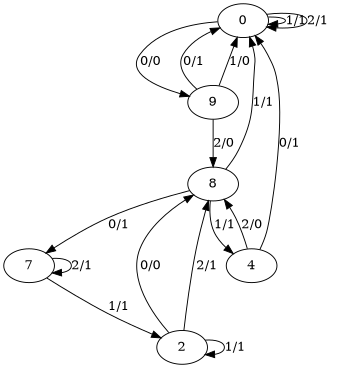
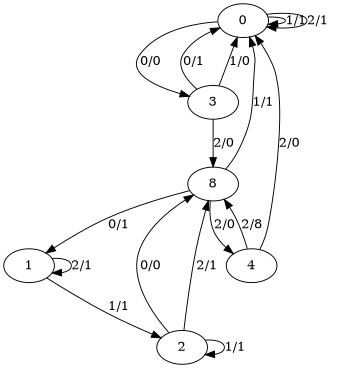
  digraph {
    edge [weight="1/1"]
    0
-   3 [label=9]
+   3
    n3 [label=8]
-   1 [label=7]
+   1
    2
    4
    0 -> 0 [label="1/1"]
    0 -> 0 [label="2/1" weight="2/1"]
    0 -> 3 [label="0/0" weight="0/0"]
    3 -> 0 [label="0/1" weight="0/1"]
    3 -> 0 [label="1/0" weight="1/0"]
    3 -> n3 [label="2/0" weight="2/0"]
    n3 -> 0 [label="1/1"]
    n3 -> 1 [label="0/1" weight="0/1"]
-   n3 -> 4 [label="1/1" weight="2/0"]
+   n3 -> 4 [label="2/0" weight="2/0"]
    1 -> 1 [label="2/1" weight="2/1"]
    1 -> 2 [label="1/1"]
    2 -> n3 [label="0/0" weight="0/0"]
    2 -> n3 [label="2/1" weight="2/1"]
    2 -> 2 [label="1/1"]
-   4 -> 0 [label="0/1" weight="0/1"]
-   4 -> n3 [label="2/0" weight="2/0"]
+   4 -> 0 [label="2/0" weight="0/1"]
+   4 -> n3 [label="2/8" weight="2/0"]
  }
